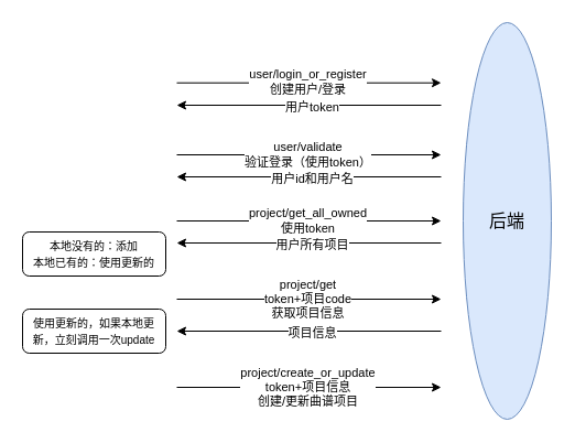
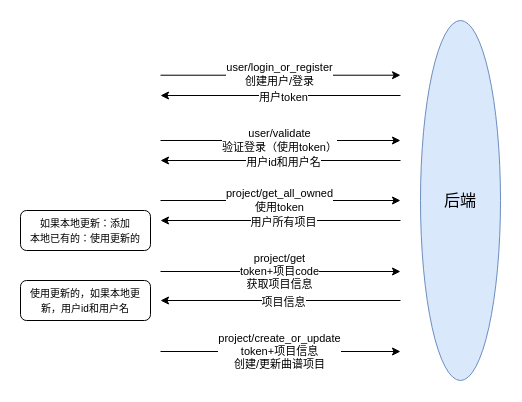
  <mxCell id="0" />
  <mxCell id="1" parent="0" />
  <mxCell id="2" value="后端" style="ellipse;whiteSpace=wrap;html=1;fillColor=#dae8fc;strokeColor=#6c8ebf;fontSize=16;" parent="1" vertex="1"><mxGeometry x="420" y="20" width="80" height="360" as="geometry" /></mxCell>
  <mxCell id="3" value="" style="endArrow=classic;html=1;rounded=0;" parent="1" edge="1"><mxGeometry width="50" height="50" relative="1" as="geometry"><mxPoint x="160" y="74.71" as="sourcePoint" /><mxPoint x="400" y="74.71" as="targetPoint" /></mxGeometry></mxCell>
  <mxCell id="4" value="user/login_or_register&lt;br&gt;创建用户/登录" style="edgeLabel;html=1;align=center;verticalAlign=middle;resizable=0;points=[];" parent="3" vertex="1" connectable="0"><mxGeometry x="-0.013" y="1" relative="1" as="geometry"><mxPoint as="offset" /></mxGeometry></mxCell>
  <mxCell id="5" value="" style="endArrow=classic;html=1;rounded=0;" parent="1" edge="1"><mxGeometry width="50" height="50" relative="1" as="geometry"><mxPoint x="160" y="140" as="sourcePoint" /><mxPoint x="400" y="140" as="targetPoint" /></mxGeometry></mxCell>
  <mxCell id="6" value="user/validate&lt;br&gt;验证登录（使用token）" style="edgeLabel;html=1;align=center;verticalAlign=middle;resizable=0;points=[];" parent="5" vertex="1" connectable="0"><mxGeometry x="-0.013" y="1" relative="1" as="geometry"><mxPoint as="offset" /></mxGeometry></mxCell>
  <mxCell id="7" value="" style="endArrow=classic;html=1;rounded=0;" parent="1" edge="1"><mxGeometry width="50" height="50" relative="1" as="geometry"><mxPoint x="400" y="95" as="sourcePoint" /><mxPoint x="160" y="95" as="targetPoint" /></mxGeometry></mxCell>
  <mxCell id="8" value="用户token" style="edgeLabel;html=1;align=center;verticalAlign=middle;resizable=0;points=[];" parent="7" vertex="1" connectable="0"><mxGeometry x="-0.013" y="1" relative="1" as="geometry"><mxPoint as="offset" /></mxGeometry></mxCell>
  <mxCell id="9" value="" style="endArrow=classic;html=1;rounded=0;" parent="1" edge="1"><mxGeometry width="50" height="50" relative="1" as="geometry"><mxPoint x="400" y="160" as="sourcePoint" /><mxPoint x="160" y="160" as="targetPoint" /></mxGeometry></mxCell>
  <mxCell id="10" value="用户id和用户名" style="edgeLabel;html=1;align=center;verticalAlign=middle;resizable=0;points=[];" parent="9" vertex="1" connectable="0"><mxGeometry x="-0.013" y="1" relative="1" as="geometry"><mxPoint as="offset" /></mxGeometry></mxCell>
  <mxCell id="11" value="" style="endArrow=classic;html=1;rounded=0;" parent="1" edge="1"><mxGeometry width="50" height="50" relative="1" as="geometry"><mxPoint x="160" y="200" as="sourcePoint" /><mxPoint x="400" y="200" as="targetPoint" /></mxGeometry></mxCell>
  <mxCell id="12" value="project/get_all_owned&lt;br&gt;使用token" style="edgeLabel;html=1;align=center;verticalAlign=middle;resizable=0;points=[];" parent="11" vertex="1" connectable="0"><mxGeometry x="-0.013" y="1" relative="1" as="geometry"><mxPoint as="offset" /></mxGeometry></mxCell>
  <mxCell id="13" value="" style="endArrow=classic;html=1;rounded=0;" parent="1" edge="1"><mxGeometry width="50" height="50" relative="1" as="geometry"><mxPoint x="400" y="220" as="sourcePoint" /><mxPoint x="160" y="220" as="targetPoint" /></mxGeometry></mxCell>
  <mxCell id="14" value="用户所有项目" style="edgeLabel;html=1;align=center;verticalAlign=middle;resizable=0;points=[];" parent="13" vertex="1" connectable="0"><mxGeometry x="-0.013" y="1" relative="1" as="geometry"><mxPoint as="offset" /></mxGeometry></mxCell>
- <mxCell id="15" value="&lt;font style=&quot;font-size: 10px;&quot;&gt;本地没有的：添加&lt;br&gt;本地已有的：使用更新的&lt;/font&gt;" style="rounded=1;whiteSpace=wrap;html=1;" parent="1" vertex="1"><mxGeometry x="20" y="210" width="130" height="40" as="geometry" /></mxCell>
+ <mxCell id="15" value="&lt;font style=&quot;font-size: 10px;&quot;&gt;如果本地更新：添加&lt;br&gt;本地已有的：使用更新的&lt;/font&gt;" style="rounded=1;whiteSpace=wrap;html=1;" parent="1" vertex="1"><mxGeometry x="20" y="210" width="130" height="40" as="geometry" /></mxCell>
  <mxCell id="16" value="" style="endArrow=classic;html=1;rounded=0;" parent="1" edge="1"><mxGeometry width="50" height="50" relative="1" as="geometry"><mxPoint x="160" y="351" as="sourcePoint" /><mxPoint x="400" y="351" as="targetPoint" /></mxGeometry></mxCell>
  <mxCell id="17" value="project/create_or_update&lt;br&gt;token+项目信息&lt;br&gt;创建/更新曲谱项目" style="edgeLabel;html=1;align=center;verticalAlign=middle;resizable=0;points=[];" parent="16" vertex="1" connectable="0"><mxGeometry x="-0.013" y="1" relative="1" as="geometry"><mxPoint as="offset" /></mxGeometry></mxCell>
  <mxCell id="18" value="" style="endArrow=classic;html=1;rounded=0;" parent="1" edge="1"><mxGeometry width="50" height="50" relative="1" as="geometry"><mxPoint x="160" y="271" as="sourcePoint" /><mxPoint x="400" y="271" as="targetPoint" /></mxGeometry></mxCell>
  <mxCell id="19" value="project/get&lt;br&gt;token+项目code&lt;br&gt;获取项目信息" style="edgeLabel;html=1;align=center;verticalAlign=middle;resizable=0;points=[];" parent="18" vertex="1" connectable="0"><mxGeometry x="-0.013" y="1" relative="1" as="geometry"><mxPoint as="offset" /></mxGeometry></mxCell>
  <mxCell id="20" value="" style="endArrow=classic;html=1;rounded=0;" parent="1" edge="1"><mxGeometry width="50" height="50" relative="1" as="geometry"><mxPoint x="400" y="300" as="sourcePoint" /><mxPoint x="160" y="300" as="targetPoint" /></mxGeometry></mxCell>
  <mxCell id="21" value="项目信息" style="edgeLabel;html=1;align=center;verticalAlign=middle;resizable=0;points=[];" parent="20" vertex="1" connectable="0"><mxGeometry x="-0.013" y="1" relative="1" as="geometry"><mxPoint as="offset" /></mxGeometry></mxCell>
- <mxCell id="22" value="&lt;font style=&quot;font-size: 10px;&quot;&gt;使用更新的，如果本地更新，立刻调用一次update&lt;/font&gt;" style="rounded=1;whiteSpace=wrap;html=1;" vertex="1" parent="1"><mxGeometry x="20" y="280" width="130" height="40" as="geometry" /></mxCell>
+ <mxCell id="22" value="&lt;font style=&quot;font-size: 10px;&quot;&gt;使用更新的，如果本地更新，用户id和用户名&lt;/font&gt;" style="rounded=1;whiteSpace=wrap;html=1;" vertex="1" parent="1"><mxGeometry x="20" y="280" width="130" height="40" as="geometry" /></mxCell>
